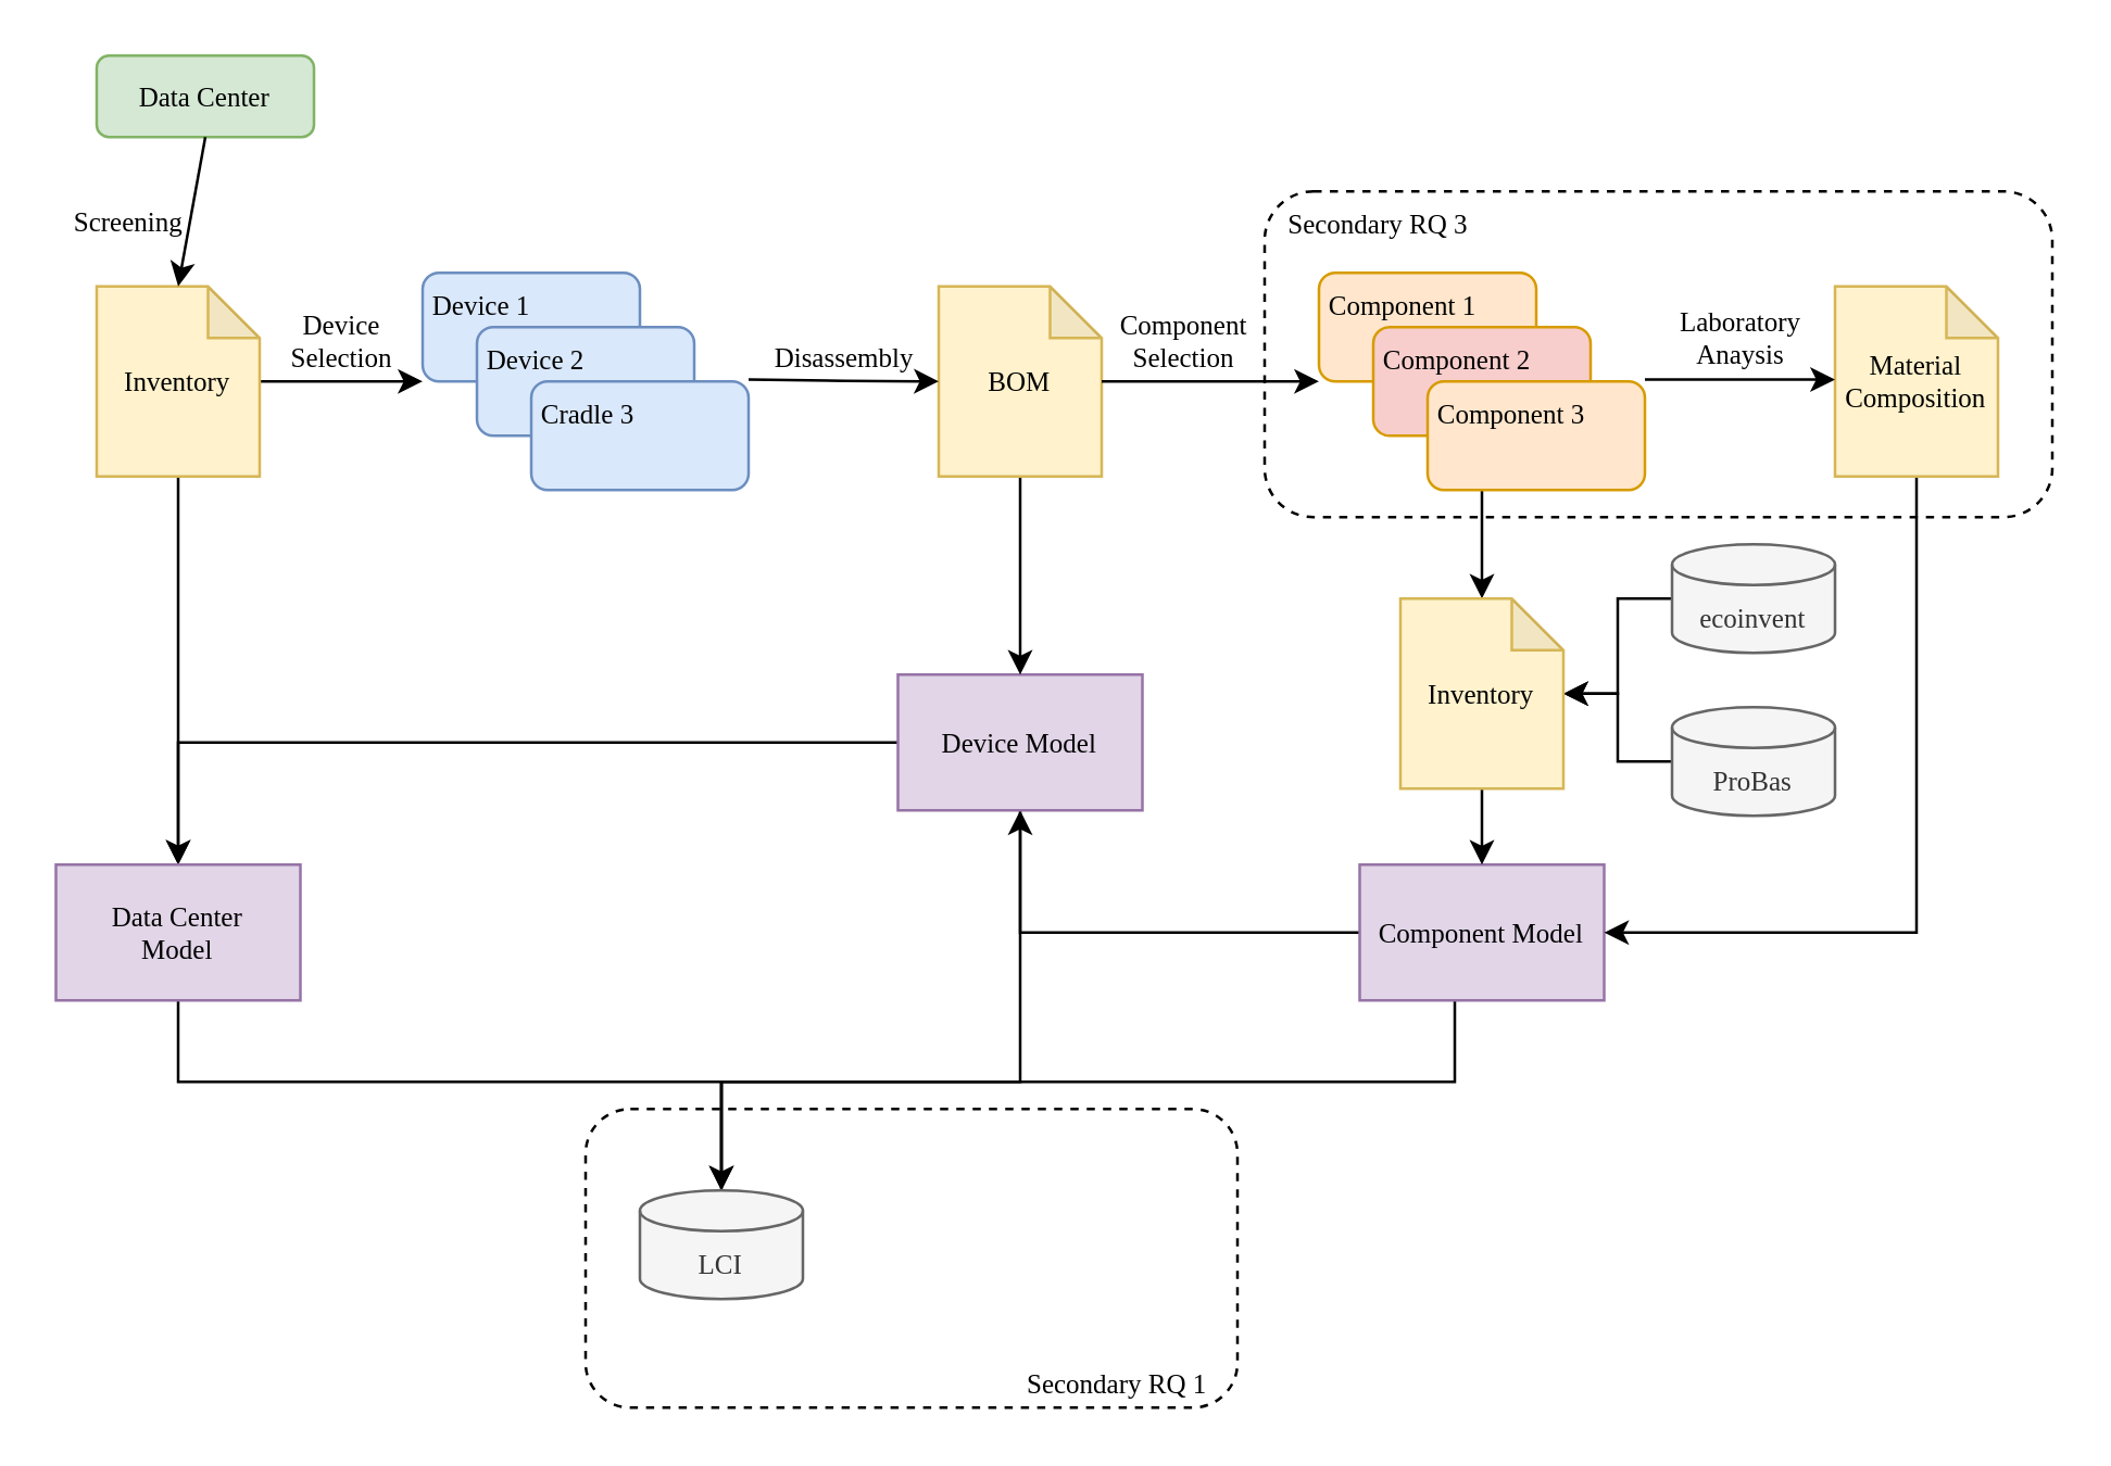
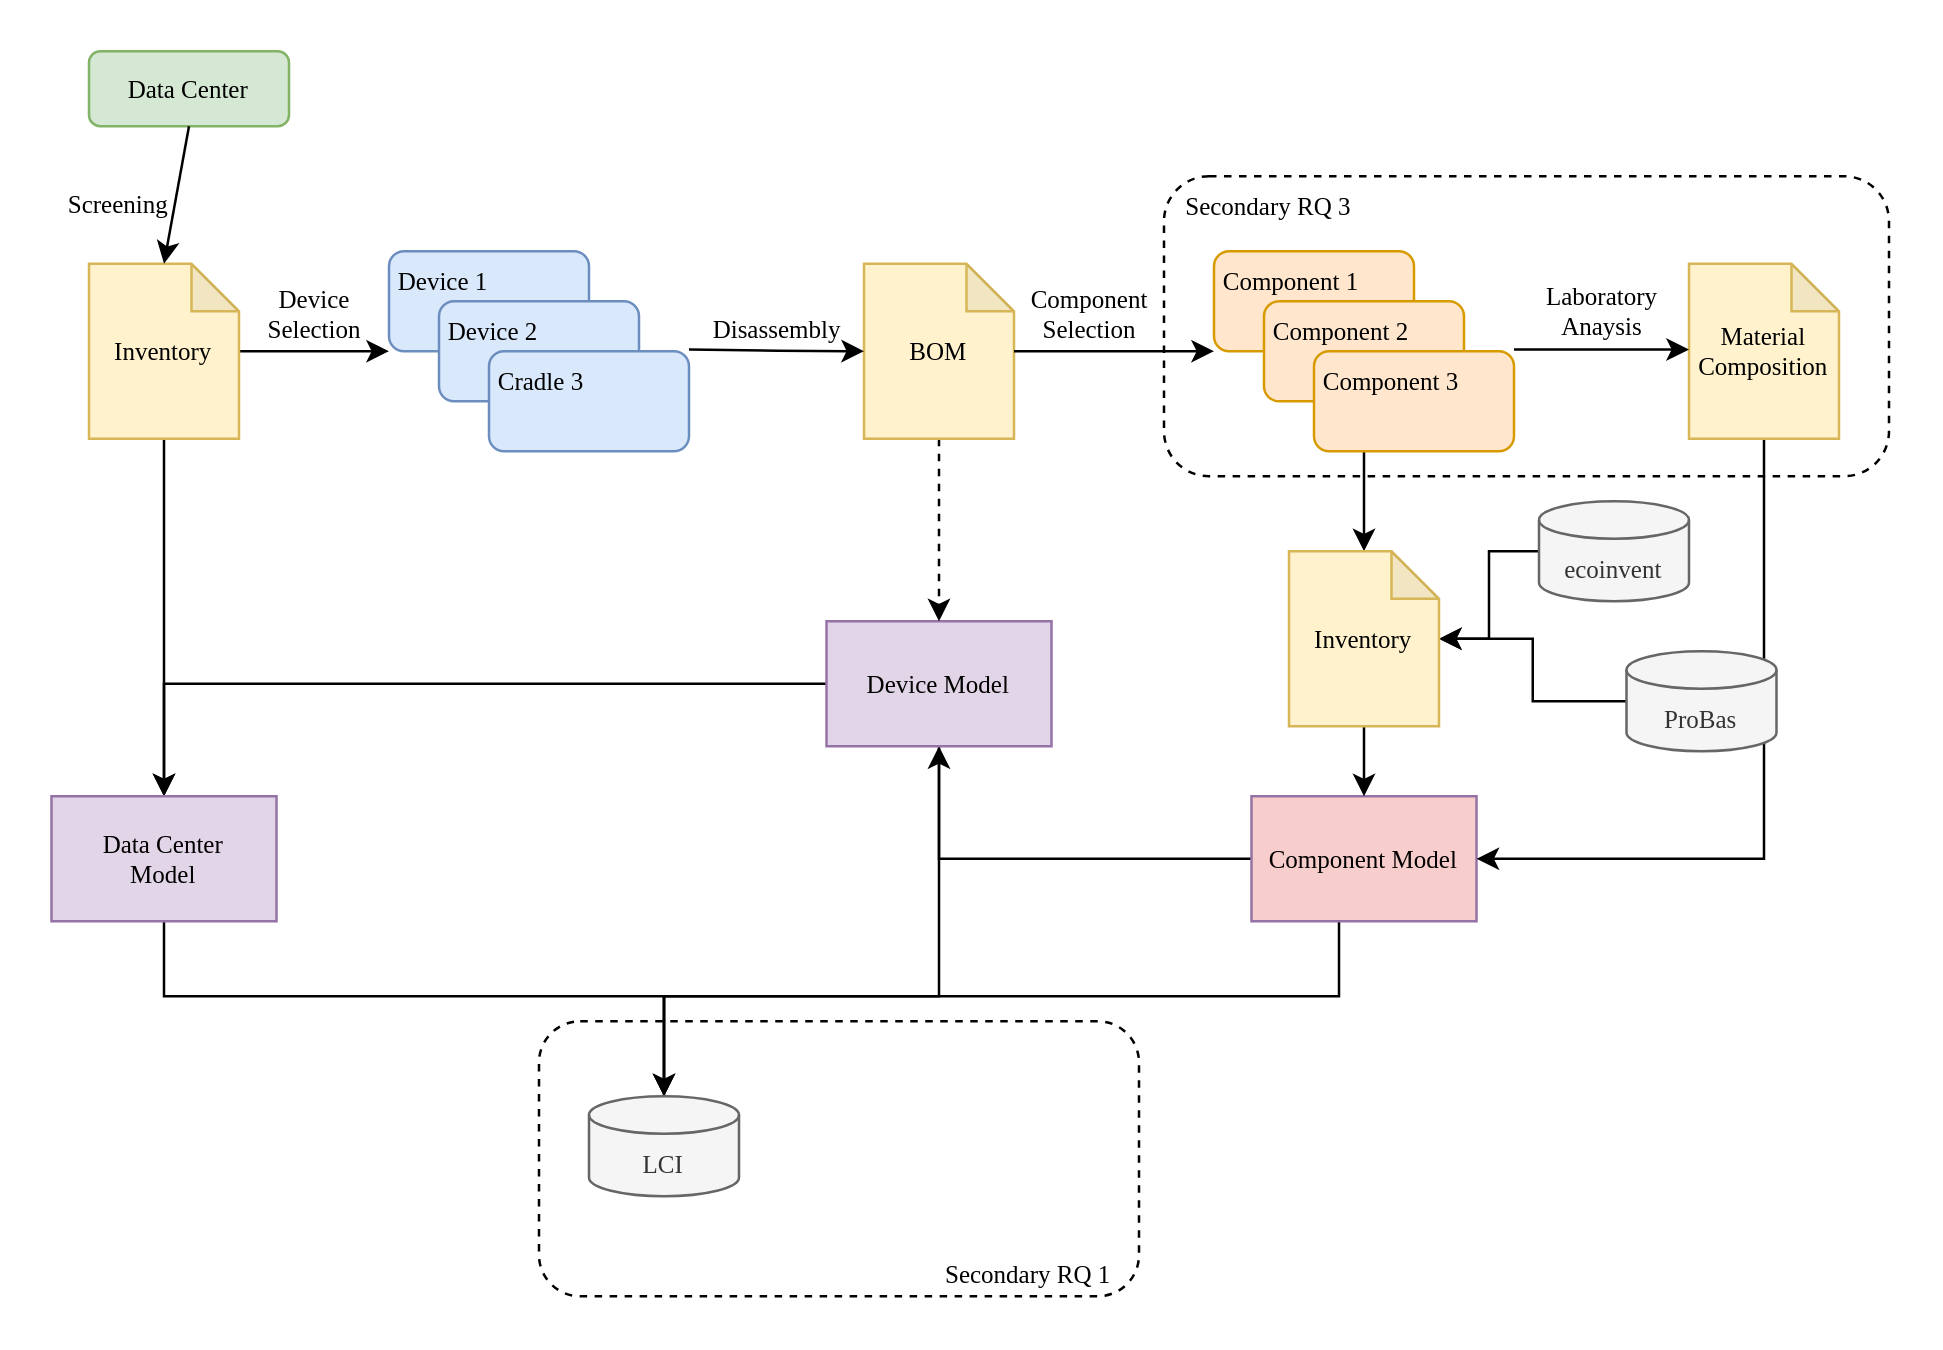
  <mxCell id="0" />
  <mxCell id="1" parent="0" />
  <mxCell id="2" value="Data Center" style="rounded=1;whiteSpace=wrap;html=1;fontFamily=Times New Roman;fontSize=10;fillColor=#d5e8d4;strokeColor=#82b366;" vertex="1" parent="1"><mxGeometry x="35" y="20" width="80" height="30" as="geometry" /></mxCell>
  <mxCell id="3" value="Device 1" style="rounded=1;whiteSpace=wrap;html=1;align=left;verticalAlign=top;fontFamily=Times New Roman;fontSize=10;spacingLeft=2;fillColor=#dae8fc;strokeColor=#6c8ebf;" vertex="1" parent="1"><mxGeometry x="155" y="100" width="80" height="40" as="geometry" /></mxCell>
  <mxCell id="4" style="edgeStyle=orthogonalEdgeStyle;rounded=0;orthogonalLoop=1;jettySize=auto;html=1;fontFamily=Times New Roman;fontSize=10;" edge="1" parent="1" source="5" target="32"><mxGeometry relative="1" as="geometry" /></mxCell>
  <mxCell id="5" value="ecoinvent" style="shape=cylinder3;whiteSpace=wrap;html=1;boundedLbl=1;backgroundOutline=1;size=7.481;fontFamily=Times New Roman;fontSize=10;fillColor=#f5f5f5;fontColor=#333333;strokeColor=#666666;" vertex="1" parent="1"><mxGeometry x="615" y="200" width="60" height="40" as="geometry" /></mxCell>
  <mxCell id="6" style="edgeStyle=orthogonalEdgeStyle;rounded=0;orthogonalLoop=1;jettySize=auto;html=1;fontFamily=Times New Roman;fontSize=10;" edge="1" parent="1" source="8" target="14"><mxGeometry relative="1" as="geometry" /></mxCell>
  <mxCell id="7" style="edgeStyle=orthogonalEdgeStyle;rounded=0;orthogonalLoop=1;jettySize=auto;html=1;fontFamily=Times New Roman;fontSize=10;" edge="1" parent="1" source="8" target="35"><mxGeometry relative="1" as="geometry"><mxPoint x="265" y="453" as="targetPoint" /><Array as="points"><mxPoint x="535" y="398" /><mxPoint x="265" y="398" /></Array></mxGeometry></mxCell>
- <mxCell id="8" value="Component Model" style="rounded=0;whiteSpace=wrap;html=1;fontFamily=Times New Roman;fontSize=10;fillColor=#e1d5e7;strokeColor=#9673a6;" vertex="1" parent="1"><mxGeometry x="500" y="318" width="90" height="50" as="geometry" /></mxCell>
+ <mxCell id="8" value="Component Model" style="rounded=0;whiteSpace=wrap;html=1;fontFamily=Times New Roman;fontSize=10;fillColor=#f8cecc;strokeColor=#9673a6;" vertex="1" parent="1"><mxGeometry x="500" y="318" width="90" height="50" as="geometry" /></mxCell>
  <mxCell id="9" value="Device&lt;br&gt;Selection" style="edgeStyle=orthogonalEdgeStyle;rounded=0;orthogonalLoop=1;jettySize=auto;html=1;fontFamily=Times New Roman;fontSize=10;verticalAlign=bottom;" edge="1" parent="1" source="11"><mxGeometry relative="1" as="geometry"><mxPoint x="155" y="140" as="targetPoint" /></mxGeometry></mxCell>
  <mxCell id="10" style="edgeStyle=orthogonalEdgeStyle;rounded=0;orthogonalLoop=1;jettySize=auto;html=1;fontFamily=Times New Roman;fontSize=10;" edge="1" parent="1" source="11" target="34"><mxGeometry relative="1" as="geometry" /></mxCell>
  <mxCell id="11" value="Inventory" style="shape=note;whiteSpace=wrap;html=1;backgroundOutline=1;darkOpacity=0.05;fontFamily=Times New Roman;fontSize=10;size=19;fillColor=#fff2cc;strokeColor=#d6b656;" vertex="1" parent="1"><mxGeometry x="35" y="105" width="60" height="70" as="geometry" /></mxCell>
  <mxCell id="12" style="edgeStyle=orthogonalEdgeStyle;rounded=0;orthogonalLoop=1;jettySize=auto;html=1;fontFamily=Times New Roman;fontSize=10;" edge="1" parent="1" source="14" target="34"><mxGeometry relative="1" as="geometry" /></mxCell>
  <mxCell id="13" style="edgeStyle=orthogonalEdgeStyle;rounded=0;orthogonalLoop=1;jettySize=auto;html=1;fontFamily=Times New Roman;fontSize=10;" edge="1" parent="1" source="14" target="35"><mxGeometry relative="1" as="geometry"><mxPoint x="265" y="453" as="targetPoint" /><Array as="points"><mxPoint x="375" y="398" /><mxPoint x="265" y="398" /></Array></mxGeometry></mxCell>
  <mxCell id="14" value="Device Model" style="rounded=0;whiteSpace=wrap;html=1;fontFamily=Times New Roman;fontSize=10;fillColor=#e1d5e7;strokeColor=#9673a6;" vertex="1" parent="1"><mxGeometry x="330" y="248" width="90" height="50" as="geometry" /></mxCell>
  <mxCell id="15" value="Screening" style="endArrow=classic;html=1;rounded=0;fontFamily=Times New Roman;fontSize=10;exitX=0.5;exitY=1;exitDx=0;exitDy=0;entryX=0.5;entryY=0;entryDx=0;entryDy=0;entryPerimeter=0;align=right;spacingRight=2;" edge="1" parent="1" source="2" target="11"><mxGeometry x="0.091" width="50" height="50" relative="1" as="geometry"><mxPoint x="275" y="240" as="sourcePoint" /><mxPoint x="325" y="190" as="targetPoint" /><mxPoint y="1" as="offset" /></mxGeometry></mxCell>
  <mxCell id="16" value="Device 2" style="rounded=1;whiteSpace=wrap;html=1;align=left;verticalAlign=top;fontFamily=Times New Roman;fontSize=10;spacingLeft=2;fillColor=#dae8fc;strokeColor=#6c8ebf;" vertex="1" parent="1"><mxGeometry x="175" y="120" width="80" height="40" as="geometry" /></mxCell>
  <mxCell id="17" value="Cradle 3" style="rounded=1;whiteSpace=wrap;html=1;align=left;verticalAlign=top;fontFamily=Times New Roman;fontSize=10;spacingLeft=2;fillColor=#dae8fc;strokeColor=#6c8ebf;" vertex="1" parent="1"><mxGeometry x="195" y="140" width="80" height="40" as="geometry" /></mxCell>
- <mxCell id="18" style="edgeStyle=orthogonalEdgeStyle;rounded=0;orthogonalLoop=1;jettySize=auto;html=1;fontFamily=Times New Roman;fontSize=10;" edge="1" parent="1" source="19" target="14"><mxGeometry relative="1" as="geometry" /></mxCell>
+ <mxCell id="18" style="edgeStyle=orthogonalEdgeStyle;rounded=0;orthogonalLoop=1;jettySize=auto;html=1;fontFamily=Times New Roman;fontSize=10;dashed=1;" edge="1" parent="1" source="19" target="14"><mxGeometry relative="1" as="geometry" /></mxCell>
  <mxCell id="19" value="BOM" style="shape=note;whiteSpace=wrap;html=1;backgroundOutline=1;darkOpacity=0.05;fontFamily=Times New Roman;fontSize=10;size=19;fillColor=#fff2cc;strokeColor=#d6b656;" vertex="1" parent="1"><mxGeometry x="345" y="105" width="60" height="70" as="geometry" /></mxCell>
  <mxCell id="20" value="Disassembly" style="edgeStyle=orthogonalEdgeStyle;rounded=0;orthogonalLoop=1;jettySize=auto;html=1;fontFamily=Times New Roman;fontSize=10;verticalAlign=bottom;align=center;" edge="1" parent="1" target="19"><mxGeometry x="0.01" relative="1" as="geometry"><mxPoint x="335" y="139" as="targetPoint" /><mxPoint x="275" y="139.31" as="sourcePoint" /><Array as="points" /><mxPoint as="offset" /></mxGeometry></mxCell>
  <mxCell id="21" value="Component 1" style="rounded=1;whiteSpace=wrap;html=1;align=left;verticalAlign=top;fontFamily=Times New Roman;fontSize=10;spacingLeft=2;fillColor=#ffe6cc;strokeColor=#d79b00;" vertex="1" parent="1"><mxGeometry x="485" y="100" width="80" height="40" as="geometry" /></mxCell>
- <mxCell id="22" value="Component 2" style="rounded=1;whiteSpace=wrap;html=1;align=left;verticalAlign=top;fontFamily=Times New Roman;fontSize=10;spacingLeft=2;fillColor=#f8cecc;strokeColor=#d79b00;" vertex="1" parent="1"><mxGeometry x="505" y="120" width="80" height="40" as="geometry" /></mxCell>
+ <mxCell id="22" value="Component 2" style="rounded=1;whiteSpace=wrap;html=1;align=left;verticalAlign=top;fontFamily=Times New Roman;fontSize=10;spacingLeft=2;fillColor=#ffe6cc;strokeColor=#d79b00;" vertex="1" parent="1"><mxGeometry x="505" y="120" width="80" height="40" as="geometry" /></mxCell>
  <mxCell id="23" style="edgeStyle=orthogonalEdgeStyle;rounded=0;orthogonalLoop=1;jettySize=auto;html=1;exitX=0.25;exitY=1;exitDx=0;exitDy=0;fontFamily=Times New Roman;fontSize=10;" edge="1" parent="1" source="24" target="32"><mxGeometry relative="1" as="geometry" /></mxCell>
  <mxCell id="24" value="Component 3" style="rounded=1;whiteSpace=wrap;html=1;align=left;verticalAlign=top;fontFamily=Times New Roman;fontSize=10;spacingLeft=2;fillColor=#ffe6cc;strokeColor=#d79b00;" vertex="1" parent="1"><mxGeometry x="525" y="140" width="80" height="40" as="geometry" /></mxCell>
  <mxCell id="25" value="Component&lt;br&gt;Selection" style="edgeStyle=orthogonalEdgeStyle;rounded=0;orthogonalLoop=1;jettySize=auto;html=1;fontFamily=Times New Roman;fontSize=10;verticalAlign=bottom;" edge="1" parent="1"><mxGeometry x="-0.25" relative="1" as="geometry"><mxPoint x="485" y="140" as="targetPoint" /><mxPoint x="405" y="140" as="sourcePoint" /><mxPoint as="offset" /></mxGeometry></mxCell>
  <mxCell id="26" style="edgeStyle=orthogonalEdgeStyle;rounded=0;orthogonalLoop=1;jettySize=auto;html=1;fontFamily=Times New Roman;fontSize=10;" edge="1" parent="1" source="27" target="8"><mxGeometry relative="1" as="geometry"><Array as="points"><mxPoint x="705" y="343" /></Array></mxGeometry></mxCell>
  <mxCell id="27" value="Material&lt;br&gt;Composition" style="shape=note;whiteSpace=wrap;html=1;backgroundOutline=1;darkOpacity=0.05;fontFamily=Times New Roman;fontSize=10;size=19;fillColor=#fff2cc;strokeColor=#d6b656;" vertex="1" parent="1"><mxGeometry x="675" y="105" width="60" height="70" as="geometry" /></mxCell>
  <mxCell id="28" value="Laboratory&lt;br&gt;Anaysis" style="edgeStyle=orthogonalEdgeStyle;rounded=0;orthogonalLoop=1;jettySize=auto;html=1;fontFamily=Times New Roman;fontSize=10;verticalAlign=bottom;" edge="1" parent="1"><mxGeometry relative="1" as="geometry"><mxPoint x="675" y="139.31" as="targetPoint" /><mxPoint x="605" y="139.31" as="sourcePoint" /></mxGeometry></mxCell>
  <mxCell id="29" style="edgeStyle=orthogonalEdgeStyle;rounded=0;orthogonalLoop=1;jettySize=auto;html=1;fontFamily=Times New Roman;fontSize=10;" edge="1" parent="1" source="30" target="32"><mxGeometry relative="1" as="geometry" /></mxCell>
- <mxCell id="30" value="ProBas" style="shape=cylinder3;whiteSpace=wrap;html=1;boundedLbl=1;backgroundOutline=1;size=7.481;fontFamily=Times New Roman;fontSize=10;fillColor=#f5f5f5;fontColor=#333333;strokeColor=#666666;" vertex="1" parent="1"><mxGeometry x="615" y="260" width="60" height="40" as="geometry" /></mxCell>
+ <mxCell id="30" value="ProBas" style="shape=cylinder3;whiteSpace=wrap;html=1;boundedLbl=1;backgroundOutline=1;size=7.481;fontFamily=Times New Roman;fontSize=10;fillColor=#f5f5f5;fontColor=#333333;strokeColor=#666666;" vertex="1" parent="1"><mxGeometry x="650" y="260" width="60" height="40" as="geometry" /></mxCell>
  <mxCell id="31" style="edgeStyle=orthogonalEdgeStyle;rounded=0;orthogonalLoop=1;jettySize=auto;html=1;fontFamily=Times New Roman;fontSize=10;" edge="1" parent="1" source="32" target="8"><mxGeometry relative="1" as="geometry" /></mxCell>
  <mxCell id="32" value="Inventory" style="shape=note;whiteSpace=wrap;html=1;backgroundOutline=1;darkOpacity=0.05;fontFamily=Times New Roman;fontSize=10;size=19;fillColor=#fff2cc;strokeColor=#d6b656;" vertex="1" parent="1"><mxGeometry x="515" y="220" width="60" height="70" as="geometry" /></mxCell>
  <mxCell id="33" style="edgeStyle=orthogonalEdgeStyle;rounded=0;orthogonalLoop=1;jettySize=auto;html=1;entryX=0.456;entryY=0.4;entryDx=0;entryDy=0;entryPerimeter=0;fontFamily=Times New Roman;fontSize=10;" edge="1" parent="1" source="34" target="35"><mxGeometry relative="1" as="geometry"><mxPoint x="265" y="453" as="targetPoint" /><Array as="points"><mxPoint x="65" y="398" /><mxPoint x="265" y="398" /><mxPoint x="265" y="474" /></Array></mxGeometry></mxCell>
  <mxCell id="34" value="Data Center&lt;br&gt;Model" style="rounded=0;whiteSpace=wrap;html=1;fontFamily=Times New Roman;fontSize=10;fillColor=#e1d5e7;strokeColor=#9673a6;" vertex="1" parent="1"><mxGeometry x="20" y="318" width="90" height="50" as="geometry" /></mxCell>
  <mxCell id="35" value="LCI" style="shape=cylinder3;whiteSpace=wrap;html=1;boundedLbl=1;backgroundOutline=1;size=7.481;fontFamily=Times New Roman;fontSize=10;fillColor=#f5f5f5;fontColor=#333333;strokeColor=#666666;" vertex="1" parent="1"><mxGeometry x="235" y="438" width="60" height="40" as="geometry" /></mxCell>
  <mxCell id="36" value="Secondary RQ 1" style="rounded=1;whiteSpace=wrap;html=1;fontFamily=Times New Roman;fontSize=10;dashed=1;verticalAlign=bottom;fillColor=none;align=right;spacingRight=9;" vertex="1" parent="1"><mxGeometry x="215" y="408" width="240" height="110" as="geometry" /></mxCell>
  <mxCell id="37" value="Secondary RQ 3" style="rounded=1;whiteSpace=wrap;html=1;fontFamily=Times New Roman;fontSize=10;dashed=1;verticalAlign=top;fillColor=none;align=left;spacingRight=9;spacingLeft=7;" vertex="1" parent="1"><mxGeometry x="465" y="70" width="290" height="120" as="geometry" /></mxCell>
